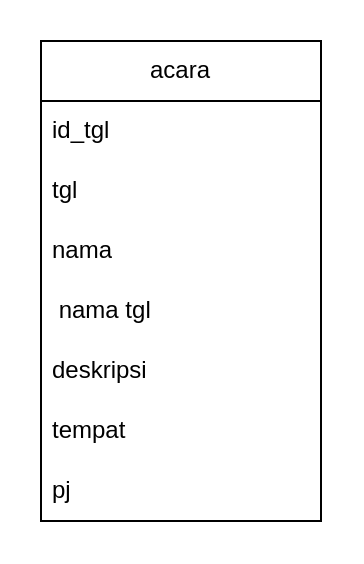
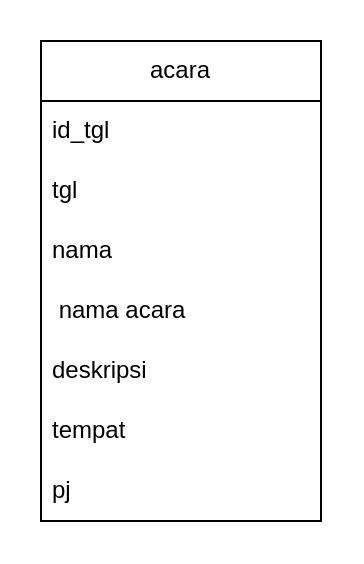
  <mxCell id="0" />
  <mxCell id="1" parent="0" />
  <mxCell id="2" value="acara" style="swimlane;fontStyle=0;childLayout=stackLayout;horizontal=1;startSize=30;horizontalStack=0;resizeParent=1;resizeParentMax=0;resizeLast=0;collapsible=1;marginBottom=0;whiteSpace=wrap;html=1;" vertex="1" parent="1"><mxGeometry x="20" y="20" width="140" height="240" as="geometry" /></mxCell>
  <mxCell id="3" value="id_tgl" style="text;strokeColor=none;fillColor=none;align=left;verticalAlign=middle;spacingLeft=4;spacingRight=4;overflow=hidden;points=[[0,0.5],[1,0.5]];portConstraint=eastwest;rotatable=0;whiteSpace=wrap;html=1;" vertex="1" parent="2"><mxGeometry y="30" width="140" height="30" as="geometry" /></mxCell>
  <mxCell id="4" value="tgl" style="text;strokeColor=none;fillColor=none;align=left;verticalAlign=middle;spacingLeft=4;spacingRight=4;overflow=hidden;points=[[0,0.5],[1,0.5]];portConstraint=eastwest;rotatable=0;whiteSpace=wrap;html=1;" vertex="1" parent="2"><mxGeometry y="60" width="140" height="30" as="geometry" /></mxCell>
  <mxCell id="5" value="nama" style="text;strokeColor=none;fillColor=none;align=left;verticalAlign=middle;spacingLeft=4;spacingRight=4;overflow=hidden;points=[[0,0.5],[1,0.5]];portConstraint=eastwest;rotatable=0;whiteSpace=wrap;html=1;" vertex="1" parent="2"><mxGeometry y="90" width="140" height="30" as="geometry" /></mxCell>
- <mxCell id="6" value="&amp;nbsp;nama tgl" style="text;strokeColor=none;fillColor=none;align=left;verticalAlign=middle;spacingLeft=4;spacingRight=4;overflow=hidden;points=[[0,0.5],[1,0.5]];portConstraint=eastwest;rotatable=0;whiteSpace=wrap;html=1;" vertex="1" parent="2"><mxGeometry y="120" width="140" height="30" as="geometry" /></mxCell>
+ <mxCell id="6" value="&amp;nbsp;nama acara" style="text;strokeColor=none;fillColor=none;align=left;verticalAlign=middle;spacingLeft=4;spacingRight=4;overflow=hidden;points=[[0,0.5],[1,0.5]];portConstraint=eastwest;rotatable=0;whiteSpace=wrap;html=1;" vertex="1" parent="2"><mxGeometry y="120" width="140" height="30" as="geometry" /></mxCell>
  <mxCell id="7" value="deskripsi" style="text;strokeColor=none;fillColor=none;align=left;verticalAlign=middle;spacingLeft=4;spacingRight=4;overflow=hidden;points=[[0,0.5],[1,0.5]];portConstraint=eastwest;rotatable=0;whiteSpace=wrap;html=1;" vertex="1" parent="2"><mxGeometry y="150" width="140" height="30" as="geometry" /></mxCell>
  <mxCell id="8" value="tempat" style="text;strokeColor=none;fillColor=none;align=left;verticalAlign=middle;spacingLeft=4;spacingRight=4;overflow=hidden;points=[[0,0.5],[1,0.5]];portConstraint=eastwest;rotatable=0;whiteSpace=wrap;html=1;" vertex="1" parent="2"><mxGeometry y="180" width="140" height="30" as="geometry" /></mxCell>
  <mxCell id="9" value="pj" style="text;strokeColor=none;fillColor=none;align=left;verticalAlign=middle;spacingLeft=4;spacingRight=4;overflow=hidden;points=[[0,0.5],[1,0.5]];portConstraint=eastwest;rotatable=0;whiteSpace=wrap;html=1;" vertex="1" parent="2"><mxGeometry y="210" width="140" height="30" as="geometry" /></mxCell>
